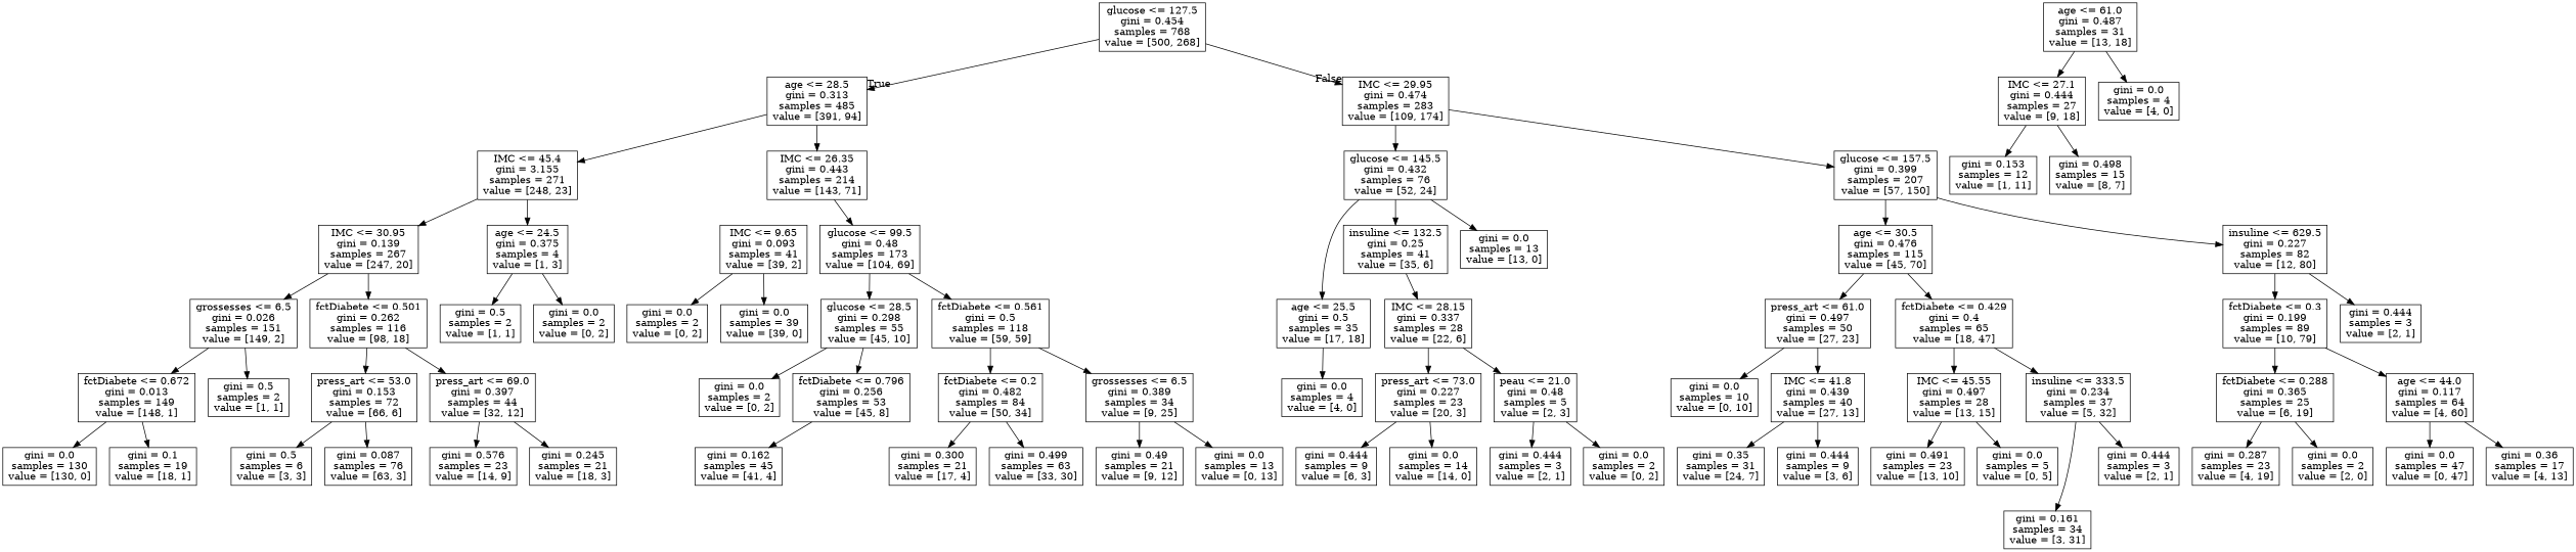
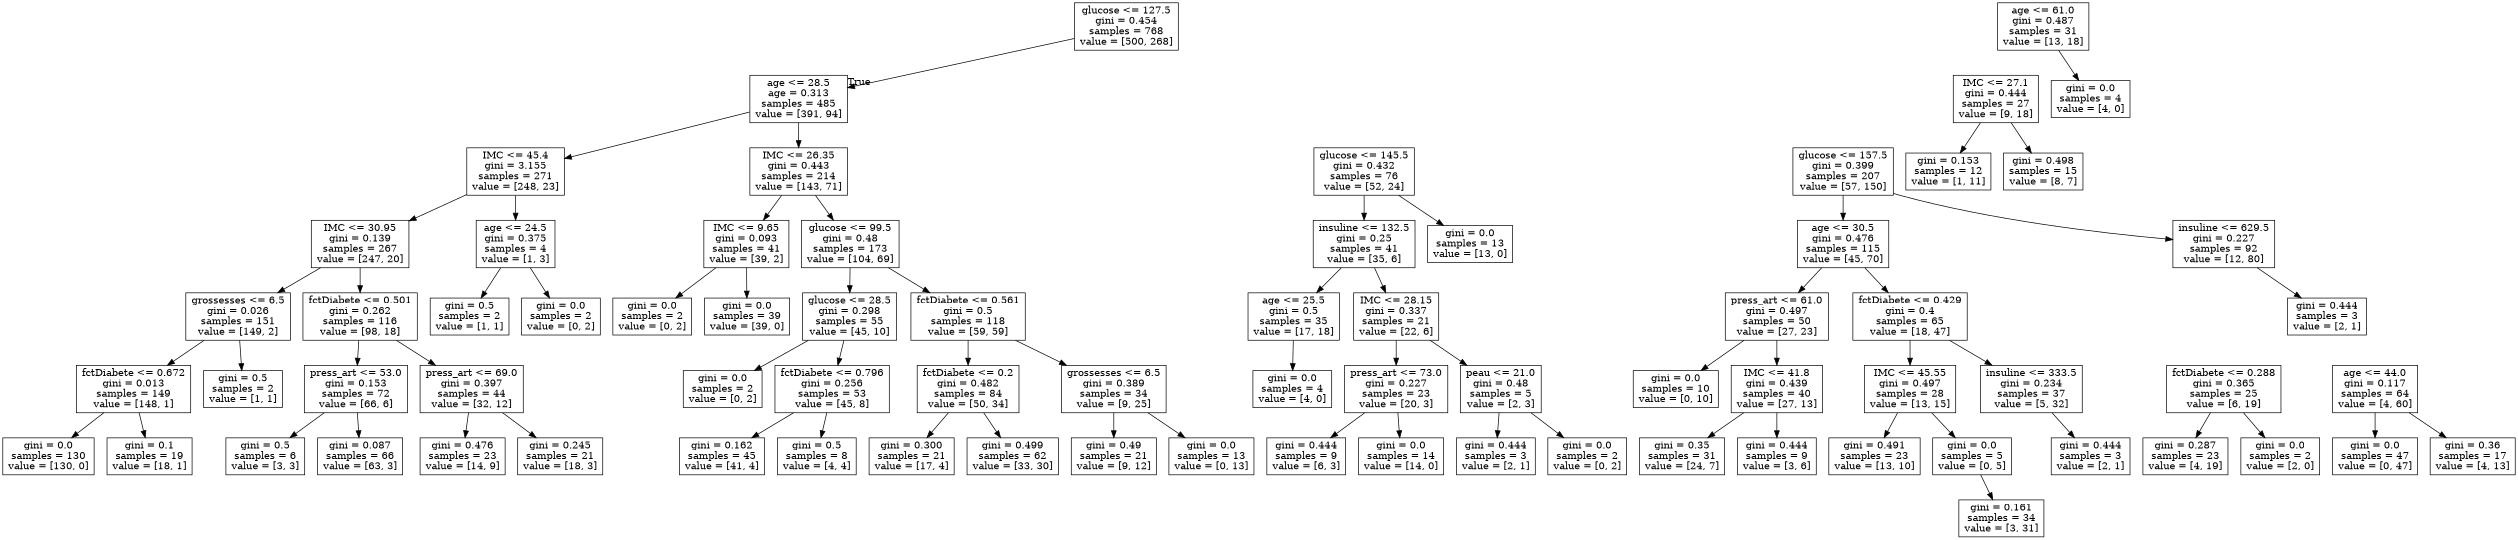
  digraph {
    node [shape=box]
    n1 [label="glucose <= 127.5\ngini = 0.454\nsamples = 768\nvalue = [500, 268]"]
-   n2 [label="age <= 28.5\ngini = 0.313\nsamples = 485\nvalue = [391, 94]"]
-   n3 [label="IMC <= 29.95\ngini = 0.474\nsamples = 283\nvalue = [109, 174]"]
+   n2 [label="age <= 28.5\nage = 0.313\nsamples = 485\nvalue = [391, 94]"]
    n4 [label="IMC <= 45.4\ngini = 3.155\nsamples = 271\nvalue = [248, 23]"]
    n5 [label="IMC <= 26.35\ngini = 0.443\nsamples = 214\nvalue = [143, 71]"]
    n6 [label="glucose <= 145.5\ngini = 0.432\nsamples = 76\nvalue = [52, 24]"]
    n7 [label="glucose <= 157.5\ngini = 0.399\nsamples = 207\nvalue = [57, 150]"]
    n8 [label="IMC <= 30.95\ngini = 0.139\nsamples = 267\nvalue = [247, 20]"]
    n9 [label="age <= 24.5\ngini = 0.375\nsamples = 4\nvalue = [1, 3]"]
    n10 [label="IMC <= 9.65\ngini = 0.093\nsamples = 41\nvalue = [39, 2]"]
    n11 [label="glucose <= 99.5\ngini = 0.48\nsamples = 173\nvalue = [104, 69]"]
    n12 [label="grossesses <= 6.5\ngini = 0.026\nsamples = 151\nvalue = [149, 2]"]
    n13 [label="fctDiabete <= 0.501\ngini = 0.262\nsamples = 116\nvalue = [98, 18]"]
    n14 [label="gini = 0.5\nsamples = 2\nvalue = [1, 1]"]
    n15 [label="gini = 0.0\nsamples = 2\nvalue = [0, 2]"]
    n16 [label="fctDiabete <= 0.672\ngini = 0.013\nsamples = 149\nvalue = [148, 1]"]
    n17 [label="gini = 0.5\nsamples = 2\nvalue = [1, 1]"]
    n18 [label="press_art <= 53.0\ngini = 0.153\nsamples = 72\nvalue = [66, 6]"]
    n19 [label="press_art <= 69.0\ngini = 0.397\nsamples = 44\nvalue = [32, 12]"]
    n20 [label="gini = 0.0\nsamples = 130\nvalue = [130, 0]"]
    n21 [label="gini = 0.1\nsamples = 19\nvalue = [18, 1]"]
    n22 [label="gini = 0.5\nsamples = 6\nvalue = [3, 3]"]
-   n23 [label="gini = 0.087\nsamples = 76\nvalue = [63, 3]"]
-   n24 [label="gini = 0.576\nsamples = 23\nvalue = [14, 9]"]
+   n23 [label="gini = 0.087\nsamples = 66\nvalue = [63, 3]"]
+   n24 [label="gini = 0.476\nsamples = 23\nvalue = [14, 9]"]
    n25 [label="gini = 0.245\nsamples = 21\nvalue = [18, 3]"]
    n26 [label="gini = 0.0\nsamples = 2\nvalue = [0, 2]"]
    n27 [label="gini = 0.0\nsamples = 39\nvalue = [39, 0]"]
    n28 [label="glucose <= 28.5\ngini = 0.298\nsamples = 55\nvalue = [45, 10]"]
    n29 [label="fctDiabete <= 0.561\ngini = 0.5\nsamples = 118\nvalue = [59, 59]"]
    n30 [label="gini = 0.0\nsamples = 2\nvalue = [0, 2]"]
    n31 [label="fctDiabete <= 0.796\ngini = 0.256\nsamples = 53\nvalue = [45, 8]"]
    n32 [label="fctDiabete <= 0.2\ngini = 0.482\nsamples = 84\nvalue = [50, 34]"]
    n33 [label="grossesses <= 6.5\ngini = 0.389\nsamples = 34\nvalue = [9, 25]"]
    n34 [label="gini = 0.162\nsamples = 45\nvalue = [41, 4]"]
+   n35 [label="gini = 0.5\nsamples = 8\nvalue = [4, 4]"]
    n36 [label="gini = 0.300\nsamples = 21\nvalue = [17, 4]"]
-   n37 [label="gini = 0.499\nsamples = 63\nvalue = [33, 30]"]
+   n37 [label="gini = 0.499\nsamples = 62\nvalue = [33, 30]"]
    n38 [label="gini = 0.49\nsamples = 21\nvalue = [9, 12]"]
    n39 [label="gini = 0.0\nsamples = 13\nvalue = [0, 13]"]
    n40 [label="insuline <= 132.5\ngini = 0.25\nsamples = 41\nvalue = [35, 6]"]
    n41 [label="age <= 25.5\ngini = 0.5\nsamples = 35\nvalue = [17, 18]"]
    n42 [label="gini = 0.0\nsamples = 13\nvalue = [13, 0]"]
    n43 [label="age <= 30.5\ngini = 0.476\nsamples = 115\nvalue = [45, 70]"]
-   n44 [label="insuline <= 629.5\ngini = 0.227\nsamples = 82\nvalue = [12, 80]"]
-   n45 [label="IMC <= 28.15\ngini = 0.337\nsamples = 28\nvalue = [22, 6]"]
+   n44 [label="insuline <= 629.5\ngini = 0.227\nsamples = 92\nvalue = [12, 80]"]
+   n45 [label="IMC <= 28.15\ngini = 0.337\nsamples = 21\nvalue = [22, 6]"]
    n46 [label="gini = 0.0\nsamples = 4\nvalue = [4, 0]"]
    n47 [label="press_art <= 73.0\ngini = 0.227\nsamples = 23\nvalue = [20, 3]"]
    n48 [label="peau <= 21.0\ngini = 0.48\nsamples = 5\nvalue = [2, 3]"]
    n49 [label="gini = 0.444\nsamples = 9\nvalue = [6, 3]"]
    n50 [label="gini = 0.0\nsamples = 14\nvalue = [14, 0]"]
    n51 [label="gini = 0.444\nsamples = 3\nvalue = [2, 1]"]
    n52 [label="gini = 0.0\nsamples = 2\nvalue = [0, 2]"]
    n53 [label="age <= 61.0\ngini = 0.487\nsamples = 31\nvalue = [13, 18]"]
    n54 [label="IMC <= 27.1\ngini = 0.444\nsamples = 27\nvalue = [9, 18]"]
    n55 [label="gini = 0.0\nsamples = 4\nvalue = [4, 0]"]
    n56 [label="gini = 0.153\nsamples = 12\nvalue = [1, 11]"]
    n57 [label="gini = 0.498\nsamples = 15\nvalue = [8, 7]"]
    n58 [label="press_art <= 61.0\ngini = 0.497\nsamples = 50\nvalue = [27, 23]"]
    n59 [label="fctDiabete <= 0.429\ngini = 0.4\nsamples = 65\nvalue = [18, 47]"]
-   n60 [label="fctDiabete <= 0.3\ngini = 0.199\nsamples = 89\nvalue = [10, 79]"]
    n61 [label="gini = 0.444\nsamples = 3\nvalue = [2, 1]"]
    n62 [label="gini = 0.0\nsamples = 10\nvalue = [0, 10]"]
    n63 [label="IMC <= 41.8\ngini = 0.439\nsamples = 40\nvalue = [27, 13]"]
    n64 [label="IMC <= 45.55\ngini = 0.497\nsamples = 28\nvalue = [13, 15]"]
    n65 [label="insuline <= 333.5\ngini = 0.234\nsamples = 37\nvalue = [5, 32]"]
    n66 [label="gini = 0.35\nsamples = 31\nvalue = [24, 7]"]
    n67 [label="gini = 0.444\nsamples = 9\nvalue = [3, 6]"]
    n68 [label="gini = 0.491\nsamples = 23\nvalue = [13, 10]"]
    n69 [label="gini = 0.0\nsamples = 5\nvalue = [0, 5]"]
    n70 [label="gini = 0.161\nsamples = 34\nvalue = [3, 31]"]
    n71 [label="gini = 0.444\nsamples = 3\nvalue = [2, 1]"]
    n72 [label="fctDiabete <= 0.288\ngini = 0.365\nsamples = 25\nvalue = [6, 19]"]
    n73 [label="age <= 44.0\ngini = 0.117\nsamples = 64\nvalue = [4, 60]"]
    n74 [label="gini = 0.287\nsamples = 23\nvalue = [4, 19]"]
    n75 [label="gini = 0.0\nsamples = 2\nvalue = [2, 0]"]
    n76 [label="gini = 0.0\nsamples = 47\nvalue = [0, 47]"]
    n77 [label="gini = 0.36\nsamples = 17\nvalue = [4, 13]"]
    n1 -> n2 [headlabel=True labelangle=45 labeldistance=2.5]
-   n1 -> n3 [headlabel=False labelangle=-45 labeldistance=2.5]
    n2 -> n4
    n2 -> n5
-   n3 -> n6
-   n3 -> n7
    n4 -> n8
    n4 -> n9
+   n5 -> n10
    n5 -> n11
    n6 -> n40
-   n6 -> n41
+   n40 -> n41
    n6 -> n42
    n7 -> n43
    n7 -> n44
    n8 -> n12
    n8 -> n13
    n9 -> n14
    n9 -> n15
    n10 -> n26
    n10 -> n27
    n11 -> n28
    n11 -> n29
    n12 -> n16
    n12 -> n17
    n13 -> n18
    n13 -> n19
    n16 -> n20
    n16 -> n21
    n18 -> n22
    n18 -> n23
    n19 -> n24
    n19 -> n25
    n28 -> n30
    n28 -> n31
    n29 -> n32
    n29 -> n33
    n31 -> n34
+   n31 -> n35
    n32 -> n36
    n32 -> n37
    n33 -> n38
    n33 -> n39
    n40 -> n45
    n41 -> n46
    n43 -> n58
    n43 -> n59
-   n44 -> n60
    n44 -> n61
    n45 -> n47
    n45 -> n48
    n47 -> n49
    n47 -> n50
    n48 -> n51
    n48 -> n52
-   n53 -> n54
    n53 -> n55
    n54 -> n56
    n54 -> n57
    n58 -> n62
    n58 -> n63
    n59 -> n64
    n59 -> n65
-   n60 -> n72
-   n60 -> n73
    n63 -> n66
    n63 -> n67
    n64 -> n68
    n64 -> n69
-   n65 -> n70
+   n69 -> n70
    n65 -> n71
    n72 -> n74
    n72 -> n75
    n73 -> n76
    n73 -> n77
  }
